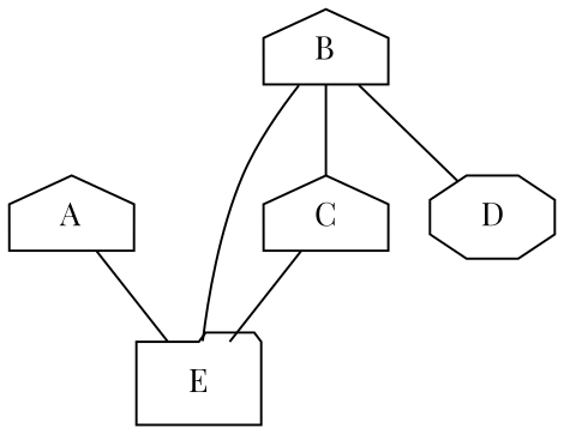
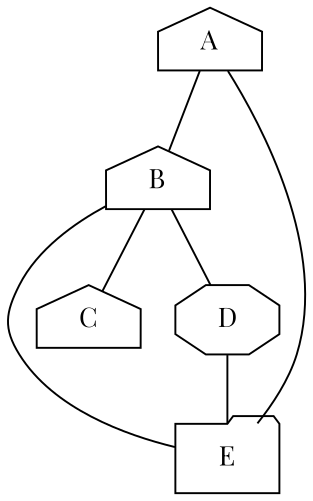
  strict graph {
    fontname="Playfair Display"
    node [fontname="Playfair Display" shape=house]
    edge [fontname="Playfair Display"]
    A
    B
    E [shape=folder]
    C
    D [shape=octagon]
+   A -- B
    A -- E
    B -- E
    B -- C
    B -- D
-   C -- E
+   D -- E
  }
